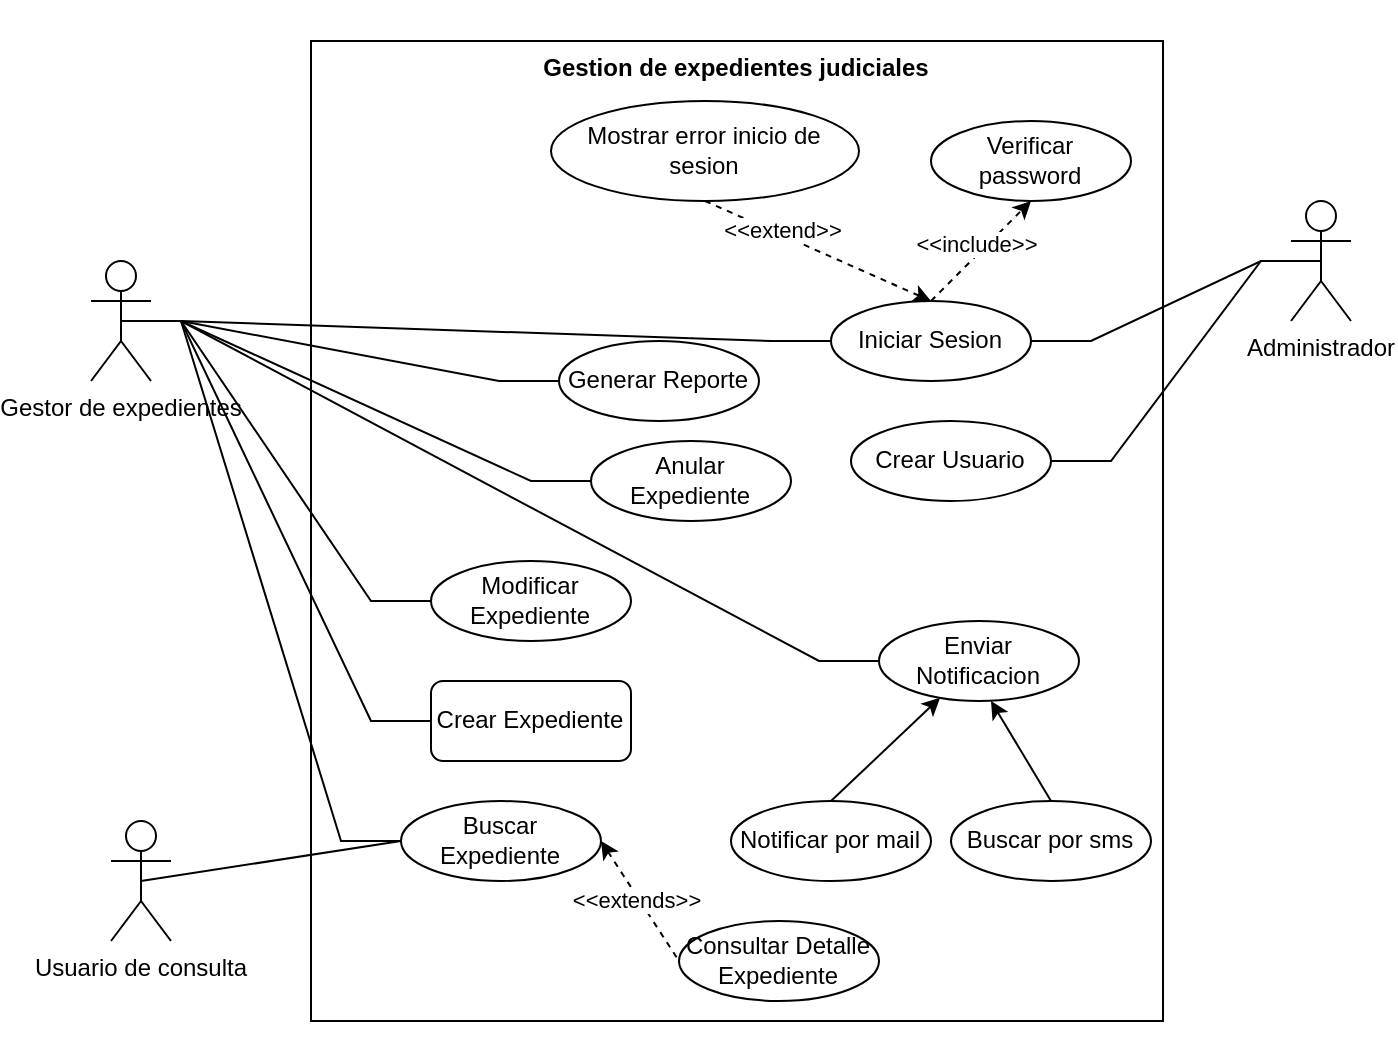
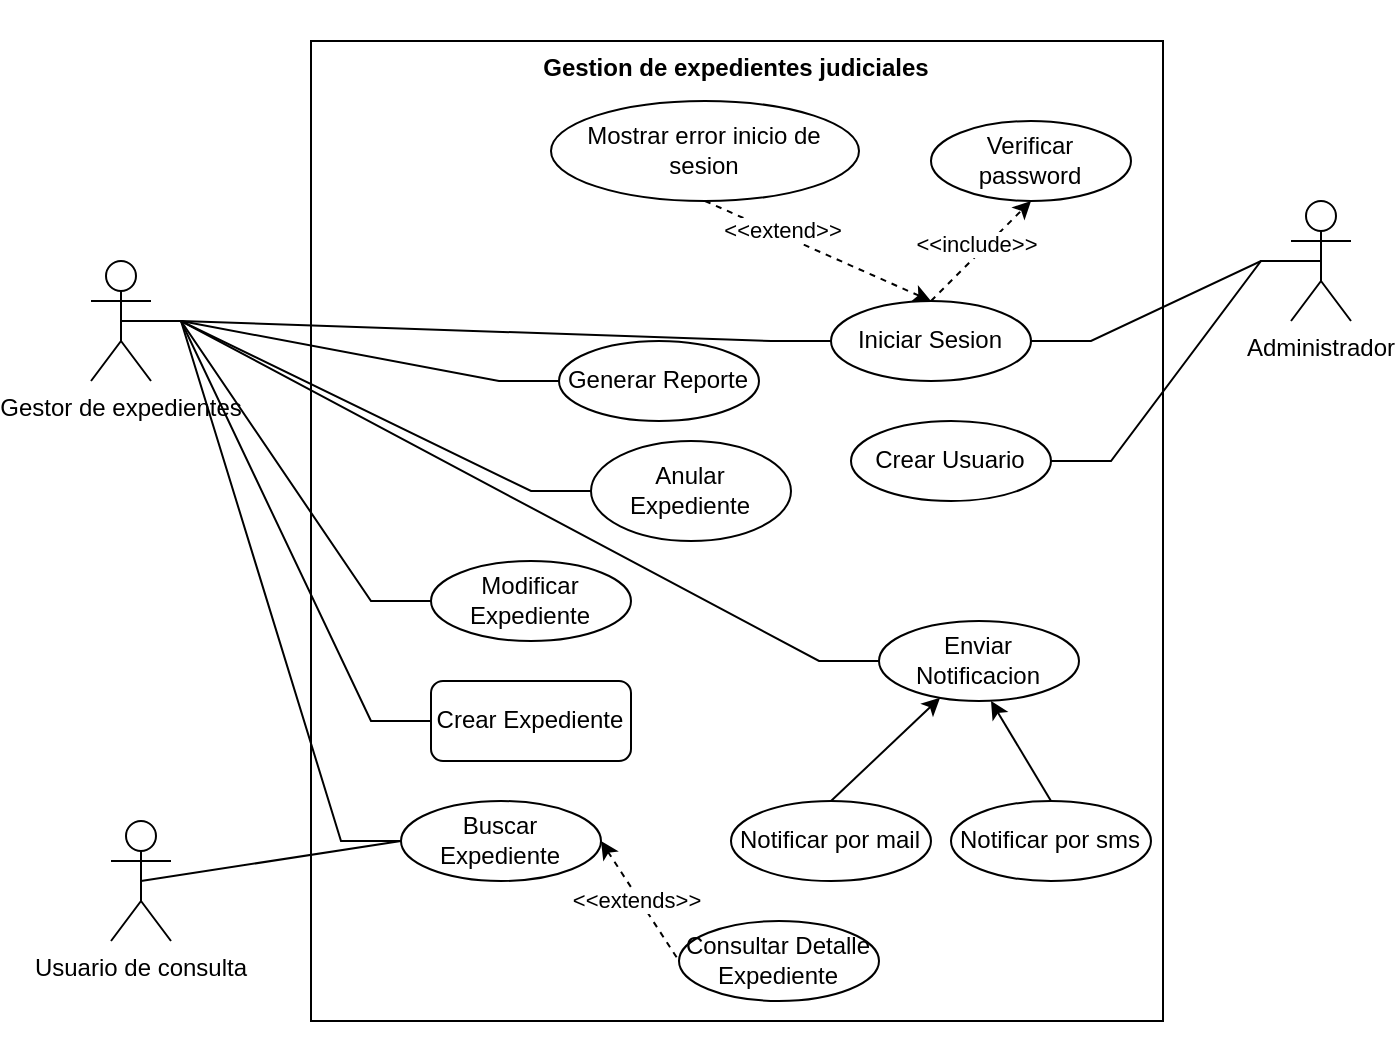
  <mxCell id="0" />
  <mxCell id="1" parent="0" />
  <mxCell id="2" value="Gestion de expedientes judiciales" style="shape=rect;html=1;verticalAlign=top;fontStyle=1;whiteSpace=wrap;align=center;" vertex="1" parent="1"><mxGeometry x="130" y="20" width="426" height="490" as="geometry" /></mxCell>
  <mxCell id="3" style="edgeStyle=entityRelationEdgeStyle;rounded=0;orthogonalLoop=1;jettySize=auto;html=1;exitX=0.5;exitY=0.5;exitDx=0;exitDy=0;exitPerimeter=0;entryX=0;entryY=0.5;entryDx=0;entryDy=0;endArrow=none;endFill=0;" edge="1" parent="1" source="10" target="18"><mxGeometry relative="1" as="geometry" /></mxCell>
  <mxCell id="4" style="rounded=0;orthogonalLoop=1;jettySize=auto;html=1;exitX=0.5;exitY=0.5;exitDx=0;exitDy=0;exitPerimeter=0;entryX=0;entryY=0.5;entryDx=0;entryDy=0;endArrow=none;endFill=0;edgeStyle=entityRelationEdgeStyle;" edge="1" parent="1" source="10" target="24"><mxGeometry relative="1" as="geometry" /></mxCell>
  <mxCell id="5" style="rounded=0;orthogonalLoop=1;jettySize=auto;html=1;exitX=0.5;exitY=0.5;exitDx=0;exitDy=0;exitPerimeter=0;entryX=0;entryY=0.5;entryDx=0;entryDy=0;edgeStyle=entityRelationEdgeStyle;endArrow=none;endFill=0;" edge="1" parent="1" source="10" target="25"><mxGeometry relative="1" as="geometry" /></mxCell>
  <mxCell id="6" style="rounded=0;orthogonalLoop=1;jettySize=auto;html=1;exitX=0.5;exitY=0.5;exitDx=0;exitDy=0;exitPerimeter=0;entryX=0;entryY=0.5;entryDx=0;entryDy=0;edgeStyle=entityRelationEdgeStyle;endArrow=none;endFill=0;" edge="1" parent="1" source="10" target="27"><mxGeometry relative="1" as="geometry" /></mxCell>
  <mxCell id="7" style="rounded=0;orthogonalLoop=1;jettySize=auto;html=1;exitX=0.5;exitY=0.5;exitDx=0;exitDy=0;exitPerimeter=0;entryX=0;entryY=0.5;entryDx=0;entryDy=0;edgeStyle=entityRelationEdgeStyle;endArrow=none;endFill=0;" edge="1" parent="1" source="10" target="26"><mxGeometry relative="1" as="geometry" /></mxCell>
  <mxCell id="8" style="edgeStyle=entityRelationEdgeStyle;rounded=0;orthogonalLoop=1;jettySize=auto;html=1;exitX=0.5;exitY=0.5;exitDx=0;exitDy=0;exitPerimeter=0;entryX=0;entryY=0.5;entryDx=0;entryDy=0;endArrow=none;endFill=0;" edge="1" parent="1" source="10" target="30"><mxGeometry relative="1" as="geometry" /></mxCell>
  <mxCell id="9" style="edgeStyle=entityRelationEdgeStyle;rounded=0;orthogonalLoop=1;jettySize=auto;html=1;exitX=0.5;exitY=0.5;exitDx=0;exitDy=0;exitPerimeter=0;entryX=0;entryY=0.5;entryDx=0;entryDy=0;endArrow=none;endFill=0;" edge="1" parent="1" source="10" target="32"><mxGeometry relative="1" as="geometry" /></mxCell>
  <mxCell id="10" value="Gestor de expedientes" style="shape=umlActor;html=1;verticalLabelPosition=bottom;verticalAlign=top;align=center;" vertex="1" parent="1"><mxGeometry x="20" y="130" width="30" height="60" as="geometry" /></mxCell>
  <mxCell id="11" style="rounded=0;orthogonalLoop=1;jettySize=auto;html=1;exitX=0.5;exitY=0.5;exitDx=0;exitDy=0;exitPerimeter=0;entryX=0;entryY=0.5;entryDx=0;entryDy=0;endArrow=none;endFill=0;" edge="1" parent="1" source="12" target="30"><mxGeometry relative="1" as="geometry" /></mxCell>
  <mxCell id="12" value="Usuario de consulta" style="shape=umlActor;html=1;verticalLabelPosition=bottom;verticalAlign=top;align=center;" vertex="1" parent="1"><mxGeometry x="30" y="410" width="30" height="60" as="geometry" /></mxCell>
  <mxCell id="13" style="edgeStyle=entityRelationEdgeStyle;rounded=0;orthogonalLoop=1;jettySize=auto;html=1;exitX=0.5;exitY=0.5;exitDx=0;exitDy=0;exitPerimeter=0;endArrow=none;endFill=0;" edge="1" parent="1" source="15" target="18"><mxGeometry relative="1" as="geometry" /></mxCell>
  <mxCell id="14" style="edgeStyle=entityRelationEdgeStyle;rounded=0;orthogonalLoop=1;jettySize=auto;html=1;exitX=0.5;exitY=0.5;exitDx=0;exitDy=0;exitPerimeter=0;entryX=1;entryY=0.5;entryDx=0;entryDy=0;endArrow=none;endFill=0;" edge="1" parent="1" source="15" target="23"><mxGeometry relative="1" as="geometry" /></mxCell>
  <mxCell id="15" value="Administrador" style="shape=umlActor;html=1;verticalLabelPosition=bottom;verticalAlign=top;align=center;" vertex="1" parent="1"><mxGeometry x="620" y="100" width="30" height="60" as="geometry" /></mxCell>
  <mxCell id="16" style="rounded=0;orthogonalLoop=1;jettySize=auto;html=1;exitX=0.5;exitY=0;exitDx=0;exitDy=0;entryX=0.5;entryY=1;entryDx=0;entryDy=0;dashed=1;" edge="1" parent="1" source="18" target="22"><mxGeometry relative="1" as="geometry" /></mxCell>
  <mxCell id="17" value="&amp;lt;&amp;lt;include&amp;gt;&amp;gt;" style="edgeLabel;html=1;align=center;verticalAlign=middle;resizable=0;points=[];" vertex="1" connectable="0" parent="16"><mxGeometry x="0.025" y="4" relative="1" as="geometry"><mxPoint as="offset" /></mxGeometry></mxCell>
  <mxCell id="18" value="Iniciar Sesion" style="ellipse;whiteSpace=wrap;html=1;" vertex="1" parent="1"><mxGeometry x="390" y="150" width="100" height="40" as="geometry" /></mxCell>
  <mxCell id="19" style="rounded=0;orthogonalLoop=1;jettySize=auto;html=1;exitX=0.5;exitY=1;exitDx=0;exitDy=0;entryX=0.5;entryY=0;entryDx=0;entryDy=0;dashed=1;" edge="1" parent="1" source="21" target="18"><mxGeometry relative="1" as="geometry" /></mxCell>
  <mxCell id="20" value="&amp;lt;&amp;lt;extend&amp;gt;&amp;gt;" style="edgeLabel;html=1;align=center;verticalAlign=middle;resizable=0;points=[];" vertex="1" connectable="0" parent="19"><mxGeometry x="-0.334" y="2" relative="1" as="geometry"><mxPoint as="offset" /></mxGeometry></mxCell>
  <mxCell id="21" value="Mostrar error inicio de sesion" style="ellipse;whiteSpace=wrap;html=1;" vertex="1" parent="1"><mxGeometry x="250" y="50" width="154" height="50" as="geometry" /></mxCell>
  <mxCell id="22" value="Verificar password" style="ellipse;whiteSpace=wrap;html=1;" vertex="1" parent="1"><mxGeometry x="440" y="60" width="100" height="40" as="geometry" /></mxCell>
  <mxCell id="23" value="Crear Usuario" style="ellipse;whiteSpace=wrap;html=1;" vertex="1" parent="1"><mxGeometry x="400" y="210" width="100" height="40" as="geometry" /></mxCell>
  <mxCell id="24" value="Generar Reporte" style="ellipse;whiteSpace=wrap;html=1;" vertex="1" parent="1"><mxGeometry x="254" y="170" width="100" height="40" as="geometry" /></mxCell>
  <mxCell id="25" value="Modificar Expediente" style="ellipse;whiteSpace=wrap;html=1;" vertex="1" parent="1"><mxGeometry x="190" y="280" width="100" height="40" as="geometry" /></mxCell>
  <mxCell id="26" value="Crear Expediente" style="whiteSpace=wrap;html=1;rounded=1;" vertex="1" parent="1"><mxGeometry x="190" y="340" width="100" height="40" as="geometry" /></mxCell>
- <mxCell id="27" value="Anular Expediente" style="ellipse;whiteSpace=wrap;html=1;" vertex="1" parent="1"><mxGeometry x="270" y="220" width="100" height="40" as="geometry" /></mxCell>
+ <mxCell id="27" value="Anular Expediente" style="ellipse;whiteSpace=wrap;html=1;" vertex="1" parent="1"><mxGeometry x="270" y="220" width="100" height="50" as="geometry" /></mxCell>
  <mxCell id="28" style="rounded=0;orthogonalLoop=1;jettySize=auto;html=1;exitX=1;exitY=0.5;exitDx=0;exitDy=0;entryX=0;entryY=0.5;entryDx=0;entryDy=0;dashed=1;endArrow=none;endFill=0;startArrow=classic;startFill=1;" edge="1" parent="1" source="30" target="31"><mxGeometry relative="1" as="geometry" /></mxCell>
  <mxCell id="29" value="&amp;lt;&amp;lt;extends&amp;gt;&amp;gt;" style="edgeLabel;html=1;align=center;verticalAlign=middle;resizable=0;points=[];" vertex="1" connectable="0" parent="28"><mxGeometry x="-0.046" y="-1" relative="1" as="geometry"><mxPoint as="offset" /></mxGeometry></mxCell>
  <mxCell id="30" value="Buscar Expediente" style="ellipse;whiteSpace=wrap;html=1;" vertex="1" parent="1"><mxGeometry x="175" y="400" width="100" height="40" as="geometry" /></mxCell>
  <mxCell id="31" value="Consultar Detalle Expediente" style="ellipse;whiteSpace=wrap;html=1;" vertex="1" parent="1"><mxGeometry x="314" y="460" width="100" height="40" as="geometry" /></mxCell>
  <mxCell id="32" value="Enviar Notificacion" style="ellipse;whiteSpace=wrap;html=1;" vertex="1" parent="1"><mxGeometry x="414" y="310" width="100" height="40" as="geometry" /></mxCell>
  <mxCell id="33" style="rounded=0;orthogonalLoop=1;jettySize=auto;html=1;exitX=0.5;exitY=0;exitDx=0;exitDy=0;" edge="1" parent="1" source="34" target="32"><mxGeometry relative="1" as="geometry" /></mxCell>
  <mxCell id="34" value="Notificar por mail" style="ellipse;whiteSpace=wrap;html=1;" vertex="1" parent="1"><mxGeometry x="340" y="400" width="100" height="40" as="geometry" /></mxCell>
  <mxCell id="35" style="rounded=0;orthogonalLoop=1;jettySize=auto;html=1;exitX=0.5;exitY=0;exitDx=0;exitDy=0;" edge="1" parent="1" source="36"><mxGeometry relative="1" as="geometry"><mxPoint x="470" y="350" as="targetPoint" /></mxGeometry></mxCell>
- <mxCell id="36" value="Buscar por sms" style="ellipse;whiteSpace=wrap;html=1;" vertex="1" parent="1"><mxGeometry x="450" y="400" width="100" height="40" as="geometry" /></mxCell>
+ <mxCell id="36" value="Notificar por sms" style="ellipse;whiteSpace=wrap;html=1;" vertex="1" parent="1"><mxGeometry x="450" y="400" width="100" height="40" as="geometry" /></mxCell>
